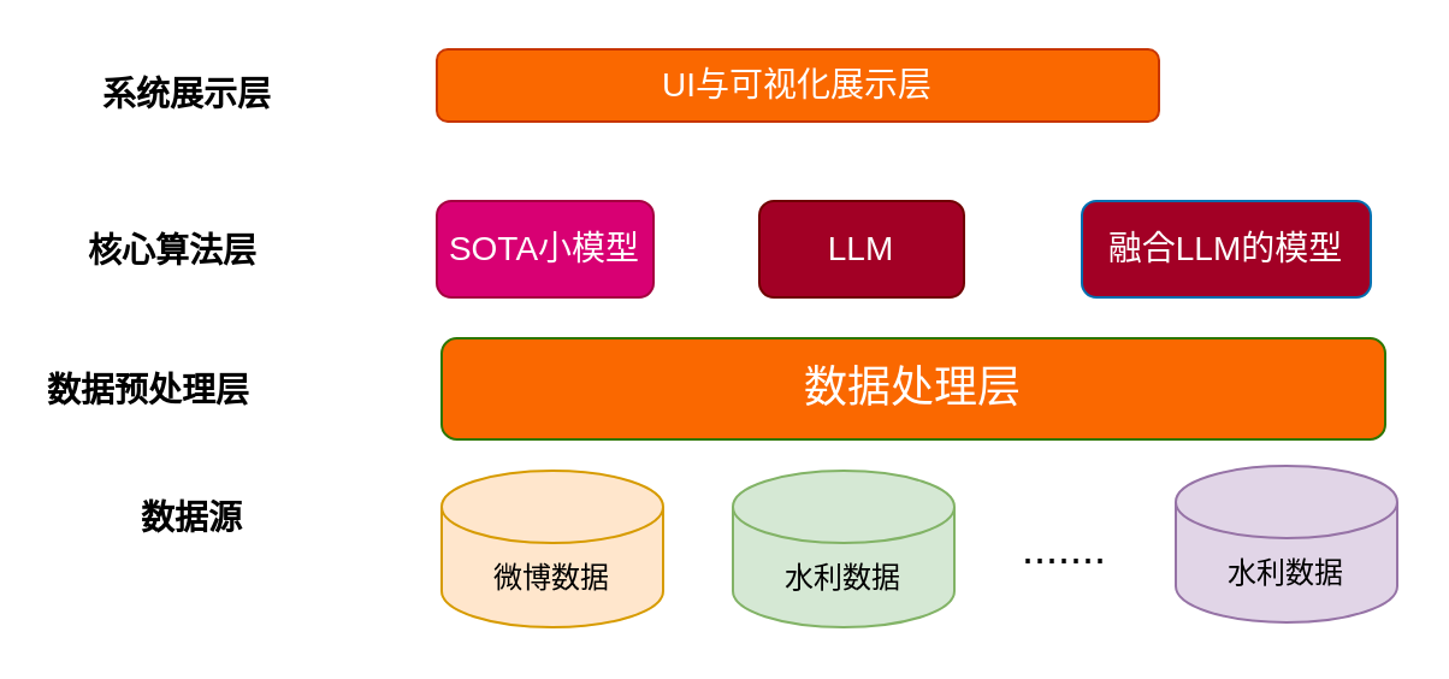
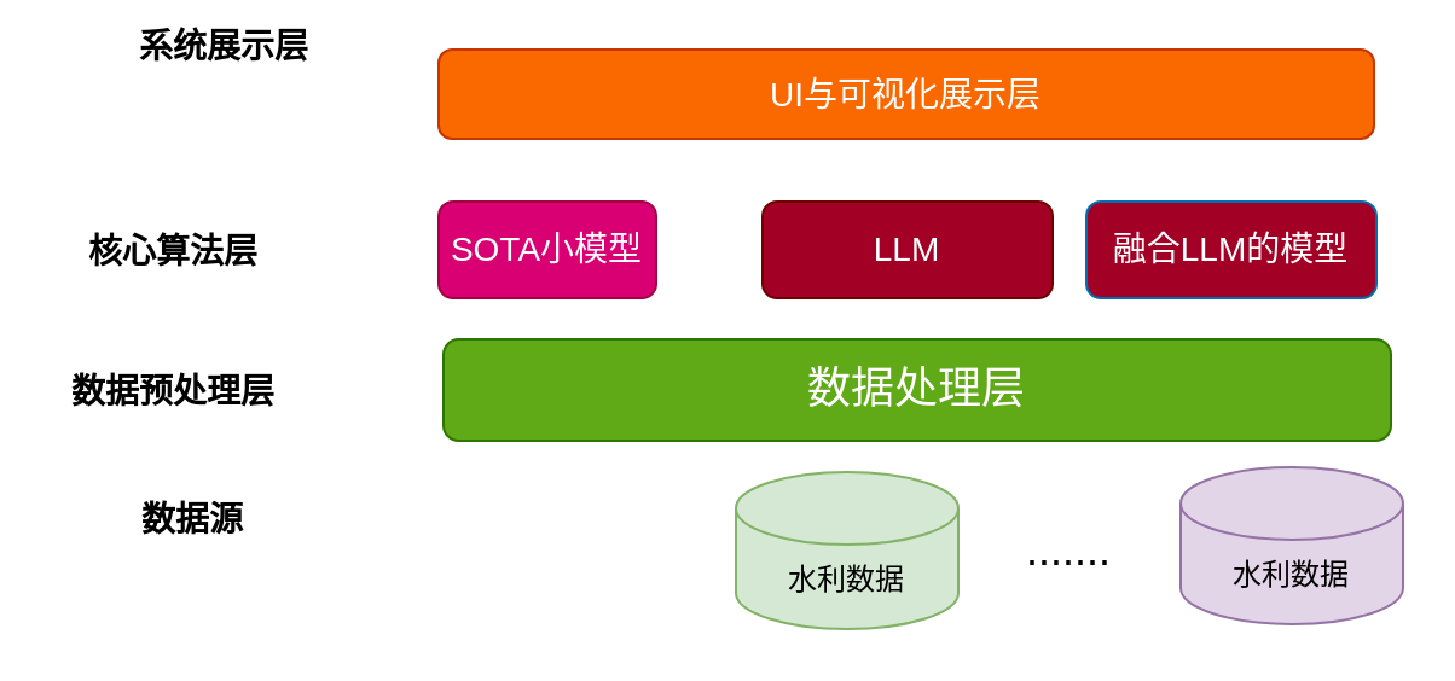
  <mxCell id="0" />
  <mxCell id="1" parent="0" />
- <mxCell id="2" value="微博数据" style="shape=cylinder3;whiteSpace=wrap;html=1;boundedLbl=1;backgroundOutline=1;size=15;fillColor=#ffe6cc;strokeColor=#d79b00;" vertex="1" parent="1"><mxGeometry x="183" y="195" width="92" height="65" as="geometry" /></mxCell>
  <mxCell id="3" value="水利数据" style="shape=cylinder3;whiteSpace=wrap;html=1;boundedLbl=1;backgroundOutline=1;size=15;fillColor=#d5e8d4;strokeColor=#82b366;" vertex="1" parent="1"><mxGeometry x="304" y="195" width="92" height="65" as="geometry" /></mxCell>
  <mxCell id="4" value="水利数据" style="shape=cylinder3;whiteSpace=wrap;html=1;boundedLbl=1;backgroundOutline=1;size=15;fillColor=#e1d5e7;strokeColor=#9673a6;" vertex="1" parent="1"><mxGeometry x="488" y="193" width="92" height="65" as="geometry" /></mxCell>
  <mxCell id="5" value="&lt;font style=&quot;font-size: 18px;&quot;&gt;.......&lt;/font&gt;" style="text;html=1;align=center;verticalAlign=middle;whiteSpace=wrap;rounded=0;" vertex="1" parent="1"><mxGeometry x="412" y="212.5" width="60" height="30" as="geometry" /></mxCell>
- <mxCell id="6" value="&lt;font style=&quot;font-size: 18px;&quot;&gt;数据处理层&lt;/font&gt;" style="rounded=1;whiteSpace=wrap;html=1;fillColor=#fa6800;fontColor=#ffffff;strokeColor=#2D7600;" vertex="1" parent="1"><mxGeometry x="183" y="140" width="392" height="42" as="geometry" /></mxCell>
+ <mxCell id="6" value="&lt;font style=&quot;font-size: 18px;&quot;&gt;数据处理层&lt;/font&gt;" style="rounded=1;whiteSpace=wrap;html=1;fillColor=#60a917;fontColor=#ffffff;strokeColor=#2D7600;" vertex="1" parent="1"><mxGeometry x="183" y="140" width="392" height="42" as="geometry" /></mxCell>
  <mxCell id="7" value="&lt;font style=&quot;font-size: 14px;&quot;&gt;SOTA小模型&lt;/font&gt;" style="rounded=1;whiteSpace=wrap;html=1;fillColor=#d80073;fontColor=#ffffff;strokeColor=#A50040;" vertex="1" parent="1"><mxGeometry x="181" y="83" width="90" height="40" as="geometry" /></mxCell>
- <mxCell id="8" value="&lt;font style=&quot;font-size: 14px;&quot;&gt;LLM&lt;/font&gt;" style="rounded=1;whiteSpace=wrap;html=1;fillColor=#a20025;fontColor=#ffffff;strokeColor=#6F0000;" vertex="1" parent="1"><mxGeometry x="315" y="83" width="85" height="40" as="geometry" /></mxCell>
+ <mxCell id="8" value="&lt;font style=&quot;font-size: 14px;&quot;&gt;LLM&lt;/font&gt;" style="rounded=1;whiteSpace=wrap;html=1;fillColor=#a20025;fontColor=#ffffff;strokeColor=#6F0000;" vertex="1" parent="1"><mxGeometry x="315" y="83" width="120" height="40" as="geometry" /></mxCell>
  <mxCell id="9" value="&lt;font style=&quot;font-size: 14px;&quot;&gt;融合LLM的模型&lt;/font&gt;" style="rounded=1;whiteSpace=wrap;html=1;fillColor=#a20025;fontColor=#ffffff;strokeColor=#006EAF;" vertex="1" parent="1"><mxGeometry x="449" y="83" width="120" height="40" as="geometry" /></mxCell>
- <mxCell id="10" value="&lt;font color=&quot;#ffffff&quot; style=&quot;font-size: 14px;&quot;&gt;UI与可视化展示层&lt;/font&gt;" style="rounded=1;whiteSpace=wrap;html=1;fillColor=#fa6800;fontColor=#000000;strokeColor=#C73500;" vertex="1" parent="1"><mxGeometry x="181" y="20" width="300" height="30" as="geometry" /></mxCell>
+ <mxCell id="10" value="&lt;font color=&quot;#ffffff&quot; style=&quot;font-size: 14px;&quot;&gt;UI与可视化展示层&lt;/font&gt;" style="rounded=1;whiteSpace=wrap;html=1;fillColor=#fa6800;fontColor=#000000;strokeColor=#C73500;" vertex="1" parent="1"><mxGeometry x="181" y="20" width="387" height="37" as="geometry" /></mxCell>
  <mxCell id="11" value="&lt;font style=&quot;font-size: 14px;&quot;&gt;&lt;b&gt;数据源&lt;/b&gt;&lt;/font&gt;" style="text;html=1;align=center;verticalAlign=middle;resizable=0;points=[];autosize=1;strokeColor=none;fillColor=none;" vertex="1" parent="1"><mxGeometry x="49" y="200.5" width="60" height="29" as="geometry" /></mxCell>
- <mxCell id="12" value="&lt;font style=&quot;font-size: 14px;&quot;&gt;&lt;b&gt;数据预处理层&lt;/b&gt;&lt;/font&gt;" style="text;html=1;align=center;verticalAlign=middle;resizable=0;points=[];autosize=1;strokeColor=none;fillColor=none;" vertex="1" parent="1"><mxGeometry x="10" y="147" width="102" height="29" as="geometry" /></mxCell>
+ <mxCell id="12" value="&lt;font style=&quot;font-size: 14px;&quot;&gt;&lt;b&gt;数据预处理层&lt;/b&gt;&lt;/font&gt;" style="text;html=1;align=center;verticalAlign=middle;resizable=0;points=[];autosize=1;strokeColor=none;fillColor=none;" vertex="1" parent="1"><mxGeometry x="20" y="147" width="102" height="29" as="geometry" /></mxCell>
  <mxCell id="13" value="&lt;font style=&quot;font-size: 14px;&quot;&gt;&lt;b&gt;核心算法层&lt;/b&gt;&lt;/font&gt;" style="text;html=1;align=center;verticalAlign=middle;resizable=0;points=[];autosize=1;strokeColor=none;fillColor=none;" vertex="1" parent="1"><mxGeometry x="27" y="89" width="88" height="29" as="geometry" /></mxCell>
- <mxCell id="14" value="&lt;font style=&quot;font-size: 14px;&quot;&gt;&lt;b&gt;系统展示层&lt;/b&gt;&lt;/font&gt;" style="text;html=1;align=center;verticalAlign=middle;resizable=0;points=[];autosize=1;strokeColor=none;fillColor=none;" vertex="1" parent="1"><mxGeometry x="33" y="24.5" width="88" height="29" as="geometry" /></mxCell>
+ <mxCell id="14" value="&lt;font style=&quot;font-size: 14px;&quot;&gt;&lt;b&gt;系统展示层&lt;/b&gt;&lt;/font&gt;" style="text;html=1;align=center;verticalAlign=middle;resizable=0;points=[];autosize=1;strokeColor=none;fillColor=none;" vertex="1" parent="1"><mxGeometry x="48" y="4.5" width="88" height="29" as="geometry" /></mxCell>
